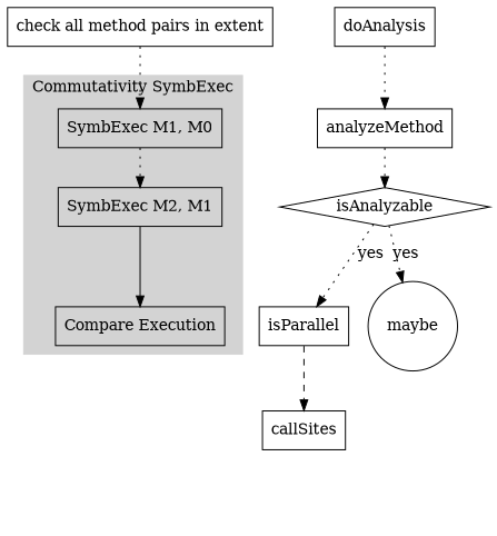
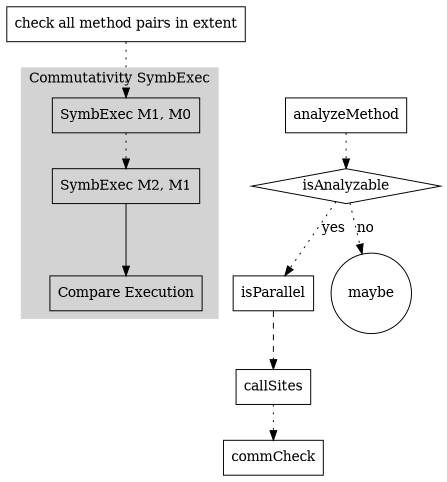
  digraph {
    node [shape=box]
    edge [style=dotted]
    n1 [label="SymbExec M1, M0"]
    n2 [label="SymbExec M2, M1"]
    n3 [label="Compare Execution"]
-   n4 [label=doAnalysis]
    n5 [label=analyzeMethod]
    n6 [label=isAnalyzable shape=diamond]
    n7 [label=isParallel]
    n8 [label=callSites]
+   n9 [label=commCheck]
    n10 [label=maybe shape=circle]
    n11 [label="check all method pairs in extent"]
    subgraph cluster_1 {
      color=lightgrey
      label="Commutativity SymbExec"
      style=filled
      n1
      n2
      n3
    }
    n1 -> n2
    n2 -> n3 [style=solid]
-   n4 -> n5
    n5 -> n6
    n6 -> n7 [label=yes]
-   n6 -> n10 [label=yes]
+   n6 -> n10 [label=no]
    n7 -> n8 [style=dashed]
+   n8 -> n9
    n11 -> n1
  }
